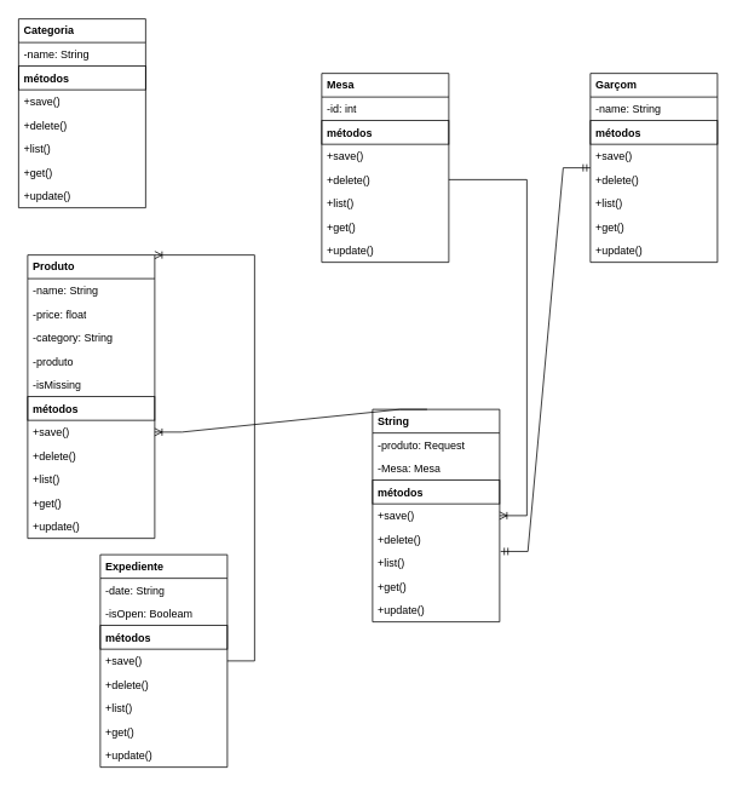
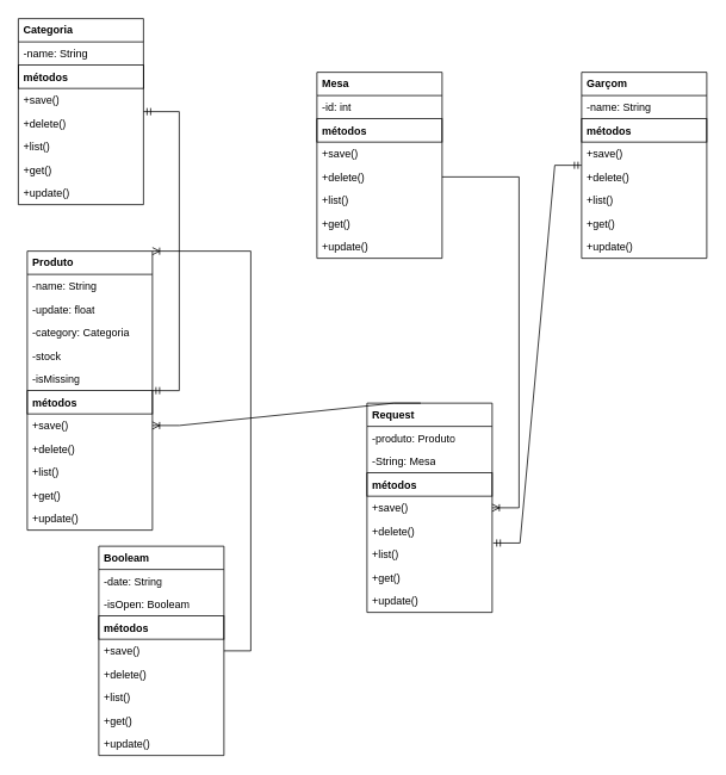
  <mxCell id="0" />
  <mxCell id="1" parent="0" />
  <mxCell id="2" value="&lt;b&gt;Produto&lt;/b&gt;" style="swimlane;fontStyle=0;childLayout=stackLayout;horizontal=1;startSize=26;fillColor=none;horizontalStack=0;resizeParent=1;resizeParentMax=0;resizeLast=0;collapsible=1;marginBottom=0;html=1;align=left;verticalAlign=middle;spacingLeft=4;spacingRight=4;fontFamily=Helvetica;fontSize=12;fontColor=default;" parent="1" vertex="1"><mxGeometry x="30" y="280" width="140" height="312" as="geometry" /></mxCell>
  <mxCell id="3" value="-name: String" style="text;strokeColor=none;fillColor=none;align=left;verticalAlign=top;spacingLeft=4;spacingRight=4;overflow=hidden;rotatable=0;points=[[0,0.5],[1,0.5]];portConstraint=eastwest;whiteSpace=wrap;html=1;fontFamily=Helvetica;fontSize=12;fontColor=default;" parent="2" vertex="1"><mxGeometry y="26" width="140" height="26" as="geometry" /></mxCell>
- <mxCell id="4" value="-price: float" style="text;strokeColor=none;fillColor=none;align=left;verticalAlign=top;spacingLeft=4;spacingRight=4;overflow=hidden;rotatable=0;points=[[0,0.5],[1,0.5]];portConstraint=eastwest;whiteSpace=wrap;html=1;fontFamily=Helvetica;fontSize=12;fontColor=default;" parent="2" vertex="1"><mxGeometry y="52" width="140" height="26" as="geometry" /></mxCell>
- <mxCell id="5" value="-category: String" style="text;strokeColor=none;fillColor=none;align=left;verticalAlign=top;spacingLeft=4;spacingRight=4;overflow=hidden;rotatable=0;points=[[0,0.5],[1,0.5]];portConstraint=eastwest;whiteSpace=wrap;html=1;fontFamily=Helvetica;fontSize=12;fontColor=default;" parent="2" vertex="1"><mxGeometry y="78" width="140" height="26" as="geometry" /></mxCell>
- <mxCell id="6" value="&lt;div&gt;-produto&lt;/div&gt;" style="text;strokeColor=none;fillColor=none;align=left;verticalAlign=top;spacingLeft=4;spacingRight=4;overflow=hidden;rotatable=0;points=[[0,0.5],[1,0.5]];portConstraint=eastwest;whiteSpace=wrap;html=1;fontFamily=Helvetica;fontSize=12;fontColor=default;" parent="2" vertex="1"><mxGeometry y="104" width="140" height="26" as="geometry" /></mxCell>
+ <mxCell id="4" value="-update: float" style="text;strokeColor=none;fillColor=none;align=left;verticalAlign=top;spacingLeft=4;spacingRight=4;overflow=hidden;rotatable=0;points=[[0,0.5],[1,0.5]];portConstraint=eastwest;whiteSpace=wrap;html=1;fontFamily=Helvetica;fontSize=12;fontColor=default;" parent="2" vertex="1"><mxGeometry y="52" width="140" height="26" as="geometry" /></mxCell>
+ <mxCell id="5" value="-category: Categoria" style="text;strokeColor=none;fillColor=none;align=left;verticalAlign=top;spacingLeft=4;spacingRight=4;overflow=hidden;rotatable=0;points=[[0,0.5],[1,0.5]];portConstraint=eastwest;whiteSpace=wrap;html=1;fontFamily=Helvetica;fontSize=12;fontColor=default;" parent="2" vertex="1"><mxGeometry y="78" width="140" height="26" as="geometry" /></mxCell>
+ <mxCell id="6" value="&lt;div&gt;-stock&lt;/div&gt;" style="text;strokeColor=none;fillColor=none;align=left;verticalAlign=top;spacingLeft=4;spacingRight=4;overflow=hidden;rotatable=0;points=[[0,0.5],[1,0.5]];portConstraint=eastwest;whiteSpace=wrap;html=1;fontFamily=Helvetica;fontSize=12;fontColor=default;" parent="2" vertex="1"><mxGeometry y="104" width="140" height="26" as="geometry" /></mxCell>
  <mxCell id="7" value="&lt;div&gt;-isMissing&lt;/div&gt;" style="text;strokeColor=none;fillColor=none;align=left;verticalAlign=top;spacingLeft=4;spacingRight=4;overflow=hidden;rotatable=0;points=[[0,0.5],[1,0.5]];portConstraint=eastwest;whiteSpace=wrap;html=1;fontFamily=Helvetica;fontSize=12;fontColor=default;" vertex="1" parent="2"><mxGeometry y="130" width="140" height="26" as="geometry" /></mxCell>
  <mxCell id="8" value="&lt;b&gt;métodos&lt;/b&gt;" style="text;strokeColor=default;fillColor=none;align=left;verticalAlign=top;spacingLeft=4;spacingRight=4;overflow=hidden;rotatable=0;points=[[0,0.5],[1,0.5]];portConstraint=eastwest;whiteSpace=wrap;html=1;fontFamily=Helvetica;fontSize=12;fontColor=default;" parent="2" vertex="1"><mxGeometry y="156" width="140" height="26" as="geometry" /></mxCell>
  <mxCell id="9" value="+save()" style="text;strokeColor=none;fillColor=none;align=left;verticalAlign=top;spacingLeft=4;spacingRight=4;overflow=hidden;rotatable=0;points=[[0,0.5],[1,0.5]];portConstraint=eastwest;whiteSpace=wrap;html=1;fontFamily=Helvetica;fontSize=12;fontColor=default;" parent="2" vertex="1"><mxGeometry y="182" width="140" height="26" as="geometry" /></mxCell>
  <mxCell id="10" value="+delete()" style="text;strokeColor=none;fillColor=none;align=left;verticalAlign=top;spacingLeft=4;spacingRight=4;overflow=hidden;rotatable=0;points=[[0,0.5],[1,0.5]];portConstraint=eastwest;whiteSpace=wrap;html=1;fontFamily=Helvetica;fontSize=12;fontColor=default;" parent="2" vertex="1"><mxGeometry y="208" width="140" height="26" as="geometry" /></mxCell>
  <mxCell id="11" value="+list()" style="text;strokeColor=none;fillColor=none;align=left;verticalAlign=top;spacingLeft=4;spacingRight=4;overflow=hidden;rotatable=0;points=[[0,0.5],[1,0.5]];portConstraint=eastwest;whiteSpace=wrap;html=1;fontFamily=Helvetica;fontSize=12;fontColor=default;" parent="2" vertex="1"><mxGeometry y="234" width="140" height="26" as="geometry" /></mxCell>
  <mxCell id="12" value="+get()" style="text;strokeColor=none;fillColor=none;align=left;verticalAlign=top;spacingLeft=4;spacingRight=4;overflow=hidden;rotatable=0;points=[[0,0.5],[1,0.5]];portConstraint=eastwest;whiteSpace=wrap;html=1;fontFamily=Helvetica;fontSize=12;fontColor=default;" parent="2" vertex="1"><mxGeometry y="260" width="140" height="26" as="geometry" /></mxCell>
  <mxCell id="13" value="+update()" style="text;strokeColor=none;fillColor=none;align=left;verticalAlign=top;spacingLeft=4;spacingRight=4;overflow=hidden;rotatable=0;points=[[0,0.5],[1,0.5]];portConstraint=eastwest;whiteSpace=wrap;html=1;fontFamily=Helvetica;fontSize=12;fontColor=default;" parent="2" vertex="1"><mxGeometry y="286" width="140" height="26" as="geometry" /></mxCell>
  <mxCell id="14" value="&lt;b&gt;Categoria&lt;/b&gt;" style="swimlane;fontStyle=0;childLayout=stackLayout;horizontal=1;startSize=26;fillColor=none;horizontalStack=0;resizeParent=1;resizeParentMax=0;resizeLast=0;collapsible=1;marginBottom=0;html=1;align=left;verticalAlign=middle;spacingLeft=4;spacingRight=4;fontFamily=Helvetica;fontSize=12;fontColor=default;" parent="1" vertex="1"><mxGeometry x="20" y="20" width="140" height="208" as="geometry" /></mxCell>
  <mxCell id="15" value="-name: String" style="text;strokeColor=none;fillColor=none;align=left;verticalAlign=top;spacingLeft=4;spacingRight=4;overflow=hidden;rotatable=0;points=[[0,0.5],[1,0.5]];portConstraint=eastwest;whiteSpace=wrap;html=1;fontFamily=Helvetica;fontSize=12;fontColor=default;" parent="14" vertex="1"><mxGeometry y="26" width="140" height="26" as="geometry" /></mxCell>
  <mxCell id="16" value="&lt;b&gt;métodos&lt;/b&gt;" style="text;strokeColor=default;fillColor=none;align=left;verticalAlign=top;spacingLeft=4;spacingRight=4;overflow=hidden;rotatable=0;points=[[0,0.5],[1,0.5]];portConstraint=eastwest;whiteSpace=wrap;html=1;fontFamily=Helvetica;fontSize=12;fontColor=default;" parent="14" vertex="1"><mxGeometry y="52" width="140" height="26" as="geometry" /></mxCell>
  <mxCell id="17" value="+save()" style="text;strokeColor=none;fillColor=none;align=left;verticalAlign=top;spacingLeft=4;spacingRight=4;overflow=hidden;rotatable=0;points=[[0,0.5],[1,0.5]];portConstraint=eastwest;whiteSpace=wrap;html=1;fontFamily=Helvetica;fontSize=12;fontColor=default;" parent="14" vertex="1"><mxGeometry y="78" width="140" height="26" as="geometry" /></mxCell>
  <mxCell id="18" value="+delete()" style="text;strokeColor=none;fillColor=none;align=left;verticalAlign=top;spacingLeft=4;spacingRight=4;overflow=hidden;rotatable=0;points=[[0,0.5],[1,0.5]];portConstraint=eastwest;whiteSpace=wrap;html=1;fontFamily=Helvetica;fontSize=12;fontColor=default;" parent="14" vertex="1"><mxGeometry y="104" width="140" height="26" as="geometry" /></mxCell>
  <mxCell id="19" value="+list()" style="text;strokeColor=none;fillColor=none;align=left;verticalAlign=top;spacingLeft=4;spacingRight=4;overflow=hidden;rotatable=0;points=[[0,0.5],[1,0.5]];portConstraint=eastwest;whiteSpace=wrap;html=1;fontFamily=Helvetica;fontSize=12;fontColor=default;" parent="14" vertex="1"><mxGeometry y="130" width="140" height="26" as="geometry" /></mxCell>
  <mxCell id="20" value="+get()" style="text;strokeColor=none;fillColor=none;align=left;verticalAlign=top;spacingLeft=4;spacingRight=4;overflow=hidden;rotatable=0;points=[[0,0.5],[1,0.5]];portConstraint=eastwest;whiteSpace=wrap;html=1;fontFamily=Helvetica;fontSize=12;fontColor=default;" parent="14" vertex="1"><mxGeometry y="156" width="140" height="26" as="geometry" /></mxCell>
  <mxCell id="21" value="+update()" style="text;strokeColor=none;fillColor=none;align=left;verticalAlign=top;spacingLeft=4;spacingRight=4;overflow=hidden;rotatable=0;points=[[0,0.5],[1,0.5]];portConstraint=eastwest;whiteSpace=wrap;html=1;fontFamily=Helvetica;fontSize=12;fontColor=default;" parent="14" vertex="1"><mxGeometry y="182" width="140" height="26" as="geometry" /></mxCell>
  <mxCell id="22" value="&lt;b&gt;Mesa&lt;/b&gt;" style="swimlane;fontStyle=0;childLayout=stackLayout;horizontal=1;startSize=26;fillColor=none;horizontalStack=0;resizeParent=1;resizeParentMax=0;resizeLast=0;collapsible=1;marginBottom=0;html=1;align=left;verticalAlign=middle;spacingLeft=4;spacingRight=4;fontFamily=Helvetica;fontSize=12;fontColor=default;" parent="1" vertex="1"><mxGeometry x="354" y="80" width="140" height="208" as="geometry" /></mxCell>
  <mxCell id="23" value="-id: int" style="text;strokeColor=none;fillColor=none;align=left;verticalAlign=top;spacingLeft=4;spacingRight=4;overflow=hidden;rotatable=0;points=[[0,0.5],[1,0.5]];portConstraint=eastwest;whiteSpace=wrap;html=1;fontFamily=Helvetica;fontSize=12;fontColor=default;" parent="22" vertex="1"><mxGeometry y="26" width="140" height="26" as="geometry" /></mxCell>
  <mxCell id="24" value="&lt;b&gt;métodos&lt;/b&gt;" style="text;strokeColor=default;fillColor=none;align=left;verticalAlign=top;spacingLeft=4;spacingRight=4;overflow=hidden;rotatable=0;points=[[0,0.5],[1,0.5]];portConstraint=eastwest;whiteSpace=wrap;html=1;fontFamily=Helvetica;fontSize=12;fontColor=default;" parent="22" vertex="1"><mxGeometry y="52" width="140" height="26" as="geometry" /></mxCell>
  <mxCell id="25" value="+save()" style="text;strokeColor=none;fillColor=none;align=left;verticalAlign=top;spacingLeft=4;spacingRight=4;overflow=hidden;rotatable=0;points=[[0,0.5],[1,0.5]];portConstraint=eastwest;whiteSpace=wrap;html=1;fontFamily=Helvetica;fontSize=12;fontColor=default;" parent="22" vertex="1"><mxGeometry y="78" width="140" height="26" as="geometry" /></mxCell>
  <mxCell id="26" value="+delete()" style="text;strokeColor=none;fillColor=none;align=left;verticalAlign=top;spacingLeft=4;spacingRight=4;overflow=hidden;rotatable=0;points=[[0,0.5],[1,0.5]];portConstraint=eastwest;whiteSpace=wrap;html=1;fontFamily=Helvetica;fontSize=12;fontColor=default;" parent="22" vertex="1"><mxGeometry y="104" width="140" height="26" as="geometry" /></mxCell>
  <mxCell id="27" value="+list()" style="text;strokeColor=none;fillColor=none;align=left;verticalAlign=top;spacingLeft=4;spacingRight=4;overflow=hidden;rotatable=0;points=[[0,0.5],[1,0.5]];portConstraint=eastwest;whiteSpace=wrap;html=1;fontFamily=Helvetica;fontSize=12;fontColor=default;" parent="22" vertex="1"><mxGeometry y="130" width="140" height="26" as="geometry" /></mxCell>
  <mxCell id="28" value="+get()" style="text;strokeColor=none;fillColor=none;align=left;verticalAlign=top;spacingLeft=4;spacingRight=4;overflow=hidden;rotatable=0;points=[[0,0.5],[1,0.5]];portConstraint=eastwest;whiteSpace=wrap;html=1;fontFamily=Helvetica;fontSize=12;fontColor=default;" parent="22" vertex="1"><mxGeometry y="156" width="140" height="26" as="geometry" /></mxCell>
  <mxCell id="29" value="+update()" style="text;strokeColor=none;fillColor=none;align=left;verticalAlign=top;spacingLeft=4;spacingRight=4;overflow=hidden;rotatable=0;points=[[0,0.5],[1,0.5]];portConstraint=eastwest;whiteSpace=wrap;html=1;fontFamily=Helvetica;fontSize=12;fontColor=default;" parent="22" vertex="1"><mxGeometry y="182" width="140" height="26" as="geometry" /></mxCell>
  <mxCell id="30" value="&lt;b&gt;Garçom&lt;/b&gt;" style="swimlane;fontStyle=0;childLayout=stackLayout;horizontal=1;startSize=26;fillColor=none;horizontalStack=0;resizeParent=1;resizeParentMax=0;resizeLast=0;collapsible=1;marginBottom=0;html=1;align=left;verticalAlign=middle;spacingLeft=4;spacingRight=4;fontFamily=Helvetica;fontSize=12;fontColor=default;" vertex="1" parent="1"><mxGeometry x="650" y="80" width="140" height="208" as="geometry" /></mxCell>
  <mxCell id="31" value="-name: String" style="text;strokeColor=none;fillColor=none;align=left;verticalAlign=top;spacingLeft=4;spacingRight=4;overflow=hidden;rotatable=0;points=[[0,0.5],[1,0.5]];portConstraint=eastwest;whiteSpace=wrap;html=1;fontFamily=Helvetica;fontSize=12;fontColor=default;" vertex="1" parent="30"><mxGeometry y="26" width="140" height="26" as="geometry" /></mxCell>
  <mxCell id="32" value="&lt;b&gt;métodos&lt;/b&gt;" style="text;strokeColor=default;fillColor=none;align=left;verticalAlign=top;spacingLeft=4;spacingRight=4;overflow=hidden;rotatable=0;points=[[0,0.5],[1,0.5]];portConstraint=eastwest;whiteSpace=wrap;html=1;fontFamily=Helvetica;fontSize=12;fontColor=default;" vertex="1" parent="30"><mxGeometry y="52" width="140" height="26" as="geometry" /></mxCell>
  <mxCell id="33" value="+save()" style="text;strokeColor=none;fillColor=none;align=left;verticalAlign=top;spacingLeft=4;spacingRight=4;overflow=hidden;rotatable=0;points=[[0,0.5],[1,0.5]];portConstraint=eastwest;whiteSpace=wrap;html=1;fontFamily=Helvetica;fontSize=12;fontColor=default;" vertex="1" parent="30"><mxGeometry y="78" width="140" height="26" as="geometry" /></mxCell>
  <mxCell id="34" value="+delete()" style="text;strokeColor=none;fillColor=none;align=left;verticalAlign=top;spacingLeft=4;spacingRight=4;overflow=hidden;rotatable=0;points=[[0,0.5],[1,0.5]];portConstraint=eastwest;whiteSpace=wrap;html=1;fontFamily=Helvetica;fontSize=12;fontColor=default;" vertex="1" parent="30"><mxGeometry y="104" width="140" height="26" as="geometry" /></mxCell>
  <mxCell id="35" value="+list()" style="text;strokeColor=none;fillColor=none;align=left;verticalAlign=top;spacingLeft=4;spacingRight=4;overflow=hidden;rotatable=0;points=[[0,0.5],[1,0.5]];portConstraint=eastwest;whiteSpace=wrap;html=1;fontFamily=Helvetica;fontSize=12;fontColor=default;" vertex="1" parent="30"><mxGeometry y="130" width="140" height="26" as="geometry" /></mxCell>
  <mxCell id="36" value="+get()" style="text;strokeColor=none;fillColor=none;align=left;verticalAlign=top;spacingLeft=4;spacingRight=4;overflow=hidden;rotatable=0;points=[[0,0.5],[1,0.5]];portConstraint=eastwest;whiteSpace=wrap;html=1;fontFamily=Helvetica;fontSize=12;fontColor=default;" vertex="1" parent="30"><mxGeometry y="156" width="140" height="26" as="geometry" /></mxCell>
  <mxCell id="37" value="+update()" style="text;strokeColor=none;fillColor=none;align=left;verticalAlign=top;spacingLeft=4;spacingRight=4;overflow=hidden;rotatable=0;points=[[0,0.5],[1,0.5]];portConstraint=eastwest;whiteSpace=wrap;html=1;fontFamily=Helvetica;fontSize=12;fontColor=default;" vertex="1" parent="30"><mxGeometry y="182" width="140" height="26" as="geometry" /></mxCell>
  <mxCell id="38" value="" style="edgeStyle=entityRelationEdgeStyle;fontSize=12;html=1;endArrow=ERmandOne;startArrow=ERmandOne;rounded=0;exitX=1.008;exitY=0.016;exitDx=0;exitDy=0;exitPerimeter=0;" edge="1" parent="1" source="56" target="30"><mxGeometry width="100" height="100" relative="1" as="geometry"><mxPoint x="410" y="320" as="sourcePoint" /><mxPoint x="510" y="220" as="targetPoint" /></mxGeometry></mxCell>
- <mxCell id="39" value="&lt;b&gt;Expediente&lt;/b&gt;" style="swimlane;fontStyle=0;childLayout=stackLayout;horizontal=1;startSize=26;fillColor=none;horizontalStack=0;resizeParent=1;resizeParentMax=0;resizeLast=0;collapsible=1;marginBottom=0;html=1;align=left;verticalAlign=middle;spacingLeft=4;spacingRight=4;fontFamily=Helvetica;fontSize=12;fontColor=default;" vertex="1" parent="1"><mxGeometry x="110" y="610" width="140" height="234" as="geometry" /></mxCell>
+ <mxCell id="39" value="&lt;b&gt;Booleam&lt;/b&gt;" style="swimlane;fontStyle=0;childLayout=stackLayout;horizontal=1;startSize=26;fillColor=none;horizontalStack=0;resizeParent=1;resizeParentMax=0;resizeLast=0;collapsible=1;marginBottom=0;html=1;align=left;verticalAlign=middle;spacingLeft=4;spacingRight=4;fontFamily=Helvetica;fontSize=12;fontColor=default;" vertex="1" parent="1"><mxGeometry x="110" y="610" width="140" height="234" as="geometry" /></mxCell>
  <mxCell id="40" value="-date: String" style="text;strokeColor=none;fillColor=none;align=left;verticalAlign=top;spacingLeft=4;spacingRight=4;overflow=hidden;rotatable=0;points=[[0,0.5],[1,0.5]];portConstraint=eastwest;whiteSpace=wrap;html=1;fontFamily=Helvetica;fontSize=12;fontColor=default;" vertex="1" parent="39"><mxGeometry y="26" width="140" height="26" as="geometry" /></mxCell>
  <mxCell id="41" value="-isOpen: Booleam" style="text;strokeColor=none;fillColor=none;align=left;verticalAlign=top;spacingLeft=4;spacingRight=4;overflow=hidden;rotatable=0;points=[[0,0.5],[1,0.5]];portConstraint=eastwest;whiteSpace=wrap;html=1;fontFamily=Helvetica;fontSize=12;fontColor=default;" vertex="1" parent="39"><mxGeometry y="52" width="140" height="26" as="geometry" /></mxCell>
  <mxCell id="42" value="&lt;b&gt;métodos&lt;/b&gt;" style="text;strokeColor=default;fillColor=none;align=left;verticalAlign=top;spacingLeft=4;spacingRight=4;overflow=hidden;rotatable=0;points=[[0,0.5],[1,0.5]];portConstraint=eastwest;whiteSpace=wrap;html=1;fontFamily=Helvetica;fontSize=12;fontColor=default;" vertex="1" parent="39"><mxGeometry y="78" width="140" height="26" as="geometry" /></mxCell>
  <mxCell id="43" value="+save()" style="text;strokeColor=none;fillColor=none;align=left;verticalAlign=top;spacingLeft=4;spacingRight=4;overflow=hidden;rotatable=0;points=[[0,0.5],[1,0.5]];portConstraint=eastwest;whiteSpace=wrap;html=1;fontFamily=Helvetica;fontSize=12;fontColor=default;" vertex="1" parent="39"><mxGeometry y="104" width="140" height="26" as="geometry" /></mxCell>
  <mxCell id="44" value="+delete()" style="text;strokeColor=none;fillColor=none;align=left;verticalAlign=top;spacingLeft=4;spacingRight=4;overflow=hidden;rotatable=0;points=[[0,0.5],[1,0.5]];portConstraint=eastwest;whiteSpace=wrap;html=1;fontFamily=Helvetica;fontSize=12;fontColor=default;" vertex="1" parent="39"><mxGeometry y="130" width="140" height="26" as="geometry" /></mxCell>
  <mxCell id="45" value="+list()" style="text;strokeColor=none;fillColor=none;align=left;verticalAlign=top;spacingLeft=4;spacingRight=4;overflow=hidden;rotatable=0;points=[[0,0.5],[1,0.5]];portConstraint=eastwest;whiteSpace=wrap;html=1;fontFamily=Helvetica;fontSize=12;fontColor=default;" vertex="1" parent="39"><mxGeometry y="156" width="140" height="26" as="geometry" /></mxCell>
  <mxCell id="46" value="+get()" style="text;strokeColor=none;fillColor=none;align=left;verticalAlign=top;spacingLeft=4;spacingRight=4;overflow=hidden;rotatable=0;points=[[0,0.5],[1,0.5]];portConstraint=eastwest;whiteSpace=wrap;html=1;fontFamily=Helvetica;fontSize=12;fontColor=default;" vertex="1" parent="39"><mxGeometry y="182" width="140" height="26" as="geometry" /></mxCell>
  <mxCell id="47" value="+update()" style="text;strokeColor=none;fillColor=none;align=left;verticalAlign=top;spacingLeft=4;spacingRight=4;overflow=hidden;rotatable=0;points=[[0,0.5],[1,0.5]];portConstraint=eastwest;whiteSpace=wrap;html=1;fontFamily=Helvetica;fontSize=12;fontColor=default;" vertex="1" parent="39"><mxGeometry y="208" width="140" height="26" as="geometry" /></mxCell>
  <mxCell id="48" value="" style="edgeStyle=entityRelationEdgeStyle;fontSize=12;html=1;endArrow=ERoneToMany;rounded=0;entryX=1;entryY=0;entryDx=0;entryDy=0;" edge="1" parent="1" source="39" target="2"><mxGeometry width="100" height="100" relative="1" as="geometry"><mxPoint x="430" y="430" as="sourcePoint" /><mxPoint x="530" y="330" as="targetPoint" /></mxGeometry></mxCell>
- <mxCell id="50" value="&lt;b&gt;String&lt;/b&gt;" style="swimlane;fontStyle=0;childLayout=stackLayout;horizontal=1;startSize=26;fillColor=none;horizontalStack=0;resizeParent=1;resizeParentMax=0;resizeLast=0;collapsible=1;marginBottom=0;html=1;align=left;verticalAlign=middle;spacingLeft=4;spacingRight=4;fontFamily=Helvetica;fontSize=12;fontColor=default;" vertex="1" parent="1"><mxGeometry x="410" y="450" width="140" height="234" as="geometry" /></mxCell>
- <mxCell id="51" value="-produto: Request" style="text;strokeColor=none;fillColor=none;align=left;verticalAlign=top;spacingLeft=4;spacingRight=4;overflow=hidden;rotatable=0;points=[[0,0.5],[1,0.5]];portConstraint=eastwest;whiteSpace=wrap;html=1;fontFamily=Helvetica;fontSize=12;fontColor=default;" vertex="1" parent="50"><mxGeometry y="26" width="140" height="26" as="geometry" /></mxCell>
- <mxCell id="52" value="-Mesa: Mesa" style="text;strokeColor=none;fillColor=none;align=left;verticalAlign=top;spacingLeft=4;spacingRight=4;overflow=hidden;rotatable=0;points=[[0,0.5],[1,0.5]];portConstraint=eastwest;whiteSpace=wrap;html=1;fontFamily=Helvetica;fontSize=12;fontColor=default;" vertex="1" parent="50"><mxGeometry y="52" width="140" height="26" as="geometry" /></mxCell>
+ <mxCell id="49" value="" style="edgeStyle=entityRelationEdgeStyle;fontSize=12;html=1;endArrow=ERmandOne;startArrow=ERmandOne;rounded=0;" edge="1" parent="1" source="14" target="2"><mxGeometry width="100" height="100" relative="1" as="geometry"><mxPoint x="-10" y="260" as="sourcePoint" /><mxPoint x="580" y="270" as="targetPoint" /></mxGeometry></mxCell>
+ <mxCell id="50" value="&lt;b&gt;Request&lt;/b&gt;" style="swimlane;fontStyle=0;childLayout=stackLayout;horizontal=1;startSize=26;fillColor=none;horizontalStack=0;resizeParent=1;resizeParentMax=0;resizeLast=0;collapsible=1;marginBottom=0;html=1;align=left;verticalAlign=middle;spacingLeft=4;spacingRight=4;fontFamily=Helvetica;fontSize=12;fontColor=default;" vertex="1" parent="1"><mxGeometry x="410" y="450" width="140" height="234" as="geometry" /></mxCell>
+ <mxCell id="51" value="-produto: Produto" style="text;strokeColor=none;fillColor=none;align=left;verticalAlign=top;spacingLeft=4;spacingRight=4;overflow=hidden;rotatable=0;points=[[0,0.5],[1,0.5]];portConstraint=eastwest;whiteSpace=wrap;html=1;fontFamily=Helvetica;fontSize=12;fontColor=default;" vertex="1" parent="50"><mxGeometry y="26" width="140" height="26" as="geometry" /></mxCell>
+ <mxCell id="52" value="-String: Mesa" style="text;strokeColor=none;fillColor=none;align=left;verticalAlign=top;spacingLeft=4;spacingRight=4;overflow=hidden;rotatable=0;points=[[0,0.5],[1,0.5]];portConstraint=eastwest;whiteSpace=wrap;html=1;fontFamily=Helvetica;fontSize=12;fontColor=default;" vertex="1" parent="50"><mxGeometry y="52" width="140" height="26" as="geometry" /></mxCell>
  <mxCell id="53" value="&lt;b&gt;métodos&lt;/b&gt;" style="text;strokeColor=default;fillColor=none;align=left;verticalAlign=top;spacingLeft=4;spacingRight=4;overflow=hidden;rotatable=0;points=[[0,0.5],[1,0.5]];portConstraint=eastwest;whiteSpace=wrap;html=1;fontFamily=Helvetica;fontSize=12;fontColor=default;" vertex="1" parent="50"><mxGeometry y="78" width="140" height="26" as="geometry" /></mxCell>
  <mxCell id="54" value="+save()" style="text;strokeColor=none;fillColor=none;align=left;verticalAlign=top;spacingLeft=4;spacingRight=4;overflow=hidden;rotatable=0;points=[[0,0.5],[1,0.5]];portConstraint=eastwest;whiteSpace=wrap;html=1;fontFamily=Helvetica;fontSize=12;fontColor=default;" vertex="1" parent="50"><mxGeometry y="104" width="140" height="26" as="geometry" /></mxCell>
  <mxCell id="55" value="+delete()" style="text;strokeColor=none;fillColor=none;align=left;verticalAlign=top;spacingLeft=4;spacingRight=4;overflow=hidden;rotatable=0;points=[[0,0.5],[1,0.5]];portConstraint=eastwest;whiteSpace=wrap;html=1;fontFamily=Helvetica;fontSize=12;fontColor=default;" vertex="1" parent="50"><mxGeometry y="130" width="140" height="26" as="geometry" /></mxCell>
  <mxCell id="56" value="+list()" style="text;strokeColor=none;fillColor=none;align=left;verticalAlign=top;spacingLeft=4;spacingRight=4;overflow=hidden;rotatable=0;points=[[0,0.5],[1,0.5]];portConstraint=eastwest;whiteSpace=wrap;html=1;fontFamily=Helvetica;fontSize=12;fontColor=default;" vertex="1" parent="50"><mxGeometry y="156" width="140" height="26" as="geometry" /></mxCell>
  <mxCell id="57" value="+get()" style="text;strokeColor=none;fillColor=none;align=left;verticalAlign=top;spacingLeft=4;spacingRight=4;overflow=hidden;rotatable=0;points=[[0,0.5],[1,0.5]];portConstraint=eastwest;whiteSpace=wrap;html=1;fontFamily=Helvetica;fontSize=12;fontColor=default;" vertex="1" parent="50"><mxGeometry y="182" width="140" height="26" as="geometry" /></mxCell>
  <mxCell id="58" value="+update()" style="text;strokeColor=none;fillColor=none;align=left;verticalAlign=top;spacingLeft=4;spacingRight=4;overflow=hidden;rotatable=0;points=[[0,0.5],[1,0.5]];portConstraint=eastwest;whiteSpace=wrap;html=1;fontFamily=Helvetica;fontSize=12;fontColor=default;" vertex="1" parent="50"><mxGeometry y="208" width="140" height="26" as="geometry" /></mxCell>
  <mxCell id="59" value="" style="edgeStyle=entityRelationEdgeStyle;fontSize=12;html=1;endArrow=ERoneToMany;rounded=0;exitX=1;exitY=0.5;exitDx=0;exitDy=0;" edge="1" parent="1" source="26" target="50"><mxGeometry width="100" height="100" relative="1" as="geometry"><mxPoint x="480" y="490" as="sourcePoint" /><mxPoint x="470" y="440" as="targetPoint" /></mxGeometry></mxCell>
  <mxCell id="60" value="" style="edgeStyle=entityRelationEdgeStyle;fontSize=12;html=1;endArrow=ERoneToMany;rounded=0;exitX=0.429;exitY=0;exitDx=0;exitDy=0;exitPerimeter=0;entryX=1;entryY=0.5;entryDx=0;entryDy=0;" edge="1" parent="1" source="50" target="9"><mxGeometry width="100" height="100" relative="1" as="geometry"><mxPoint x="480" y="420" as="sourcePoint" /><mxPoint x="580" y="320" as="targetPoint" /></mxGeometry></mxCell>
